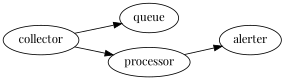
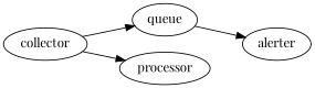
  digraph {
    fontname="Playfair Display"
    rankdir=LR
    node [fontname="Playfair Display"]
    edge [fontname="Playfair Display"]
    collector
    queue
    processor
    alerter
    collector -> queue
    collector -> processor
-   processor -> alerter
+   queue -> alerter
  }
